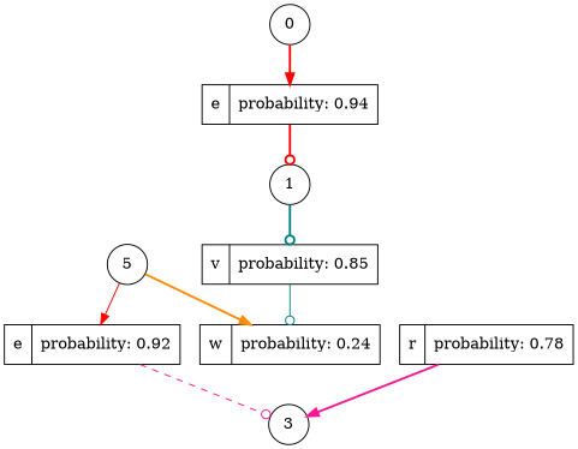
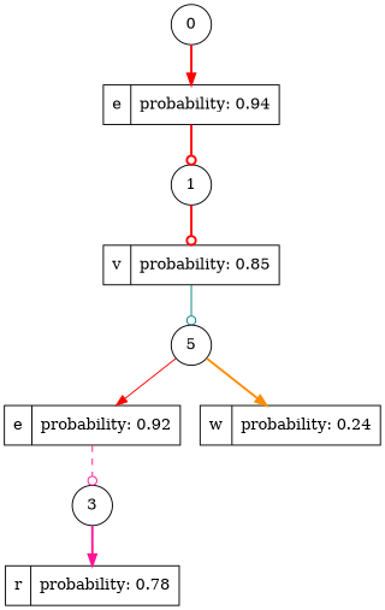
  digraph {
    ordering=out
    node [shape=record]
    edge [arrowhead=normal color=red style=bold]
    n1 [height=0.1 label=0 shape=circle width=0.1]
    n2 [label="e | probability:\ 0.94\l"]
    n3 [height=0.1 label=1 shape=circle width=0.1]
    n4 [label="v | probability:\ 0.85\l"]
    n5 [height=0.1 label=5 shape=circle width=0.1]
    n6 [label="e | probability:\ 0.92\l"]
    n7 [label="w | probability:\ 0.24\l"]
    n8 [height=0.1 label=3 shape=circle width=0.1]
    n9 [label="r | probability:\ 0.78\l"]
    n1 -> n2
    n2 -> n3 [arrowhead=odot]
-   n3 -> n4 [arrowhead=odot color=teal]
-   n4 -> n7 [arrowhead=odot color=teal style=solid]
+   n3 -> n4 [arrowhead=odot]
+   n4 -> n5 [arrowhead=odot color=teal style=solid]
    n5 -> n6 [style=solid]
    n5 -> n7 [color=darkorange]
    n6 -> n8 [arrowhead=odot color=deeppink style=dashed]
-   n9 -> n8 [color=deeppink]
+   n8 -> n9 [color=deeppink]
  }
